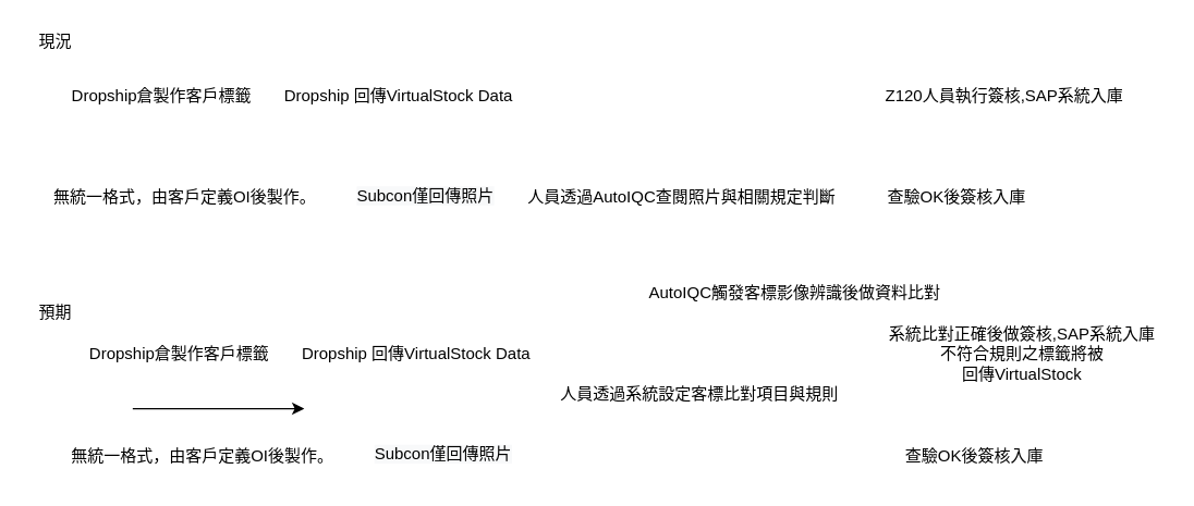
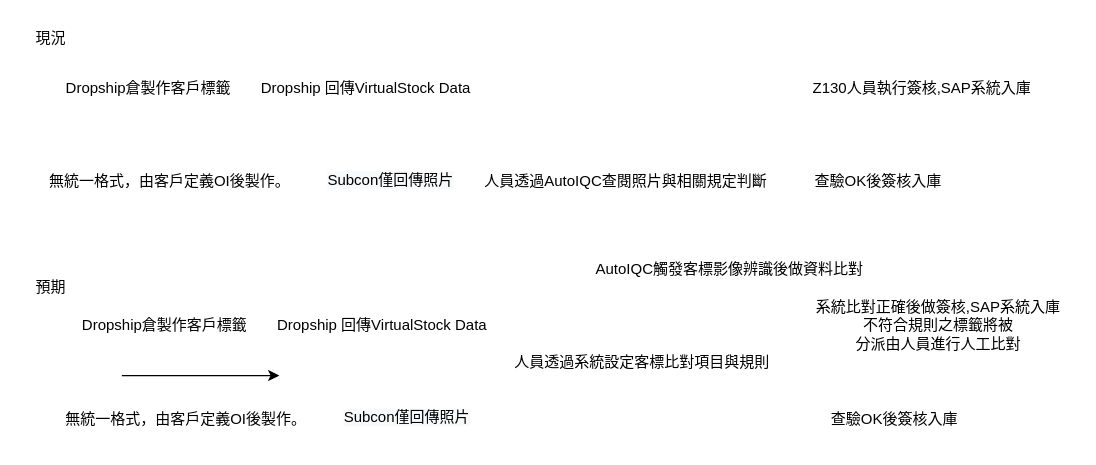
  <mxCell id="0" />
  <mxCell id="1" parent="0" />
  <mxCell id="2" value="Dropship倉製作客戶標籤" style="text;html=1;align=center;verticalAlign=middle;resizable=0;points=[];autosize=1;" vertex="1" parent="1"><mxGeometry x="43" y="60" width="150" height="20" as="geometry" /></mxCell>
  <mxCell id="3" value="無統一格式，由客戶定義OI後製作。" style="text;html=1;align=center;verticalAlign=middle;resizable=0;points=[];autosize=1;" vertex="1" parent="1"><mxGeometry x="30" y="135" width="210" height="20" as="geometry" /></mxCell>
  <mxCell id="4" value="現況&lt;br&gt;" style="text;html=1;align=center;verticalAlign=middle;resizable=0;points=[];autosize=1;" vertex="1" parent="1"><mxGeometry x="20" y="20" width="40" height="20" as="geometry" /></mxCell>
  <mxCell id="5" value="&lt;span style=&quot;color: rgb(0, 0, 0); font-family: helvetica; font-size: 12px; font-style: normal; font-weight: 400; letter-spacing: normal; text-align: center; text-indent: 0px; text-transform: none; word-spacing: 0px; background-color: rgb(248, 249, 250); display: inline; float: none;&quot;&gt;Subcon僅回傳照片&lt;/span&gt;" style="text;whiteSpace=wrap;html=1;" vertex="1" parent="1"><mxGeometry x="260" y="130" width="130" height="30" as="geometry" /></mxCell>
  <mxCell id="6" value="預期" style="text;html=1;align=center;verticalAlign=middle;resizable=0;points=[];autosize=1;" vertex="1" parent="1"><mxGeometry x="20" y="220" width="40" height="20" as="geometry" /></mxCell>
  <mxCell id="7" value="人員透過AutoIQC查閱照片與相關規定判斷" style="text;html=1;align=center;verticalAlign=middle;resizable=0;points=[];autosize=1;" vertex="1" parent="1"><mxGeometry x="380" y="135" width="240" height="20" as="geometry" /></mxCell>
  <mxCell id="8" value="查驗OK後簽核入庫" style="text;html=1;align=center;verticalAlign=middle;resizable=0;points=[];autosize=1;" vertex="1" parent="1"><mxGeometry x="642" y="135" width="120" height="20" as="geometry" /></mxCell>
  <mxCell id="9" value="Dropship 回傳VirtualStock Data" style="text;html=1;align=center;verticalAlign=middle;resizable=0;points=[];autosize=1;" vertex="1" parent="1"><mxGeometry x="202" y="60" width="180" height="20" as="geometry" /></mxCell>
- <mxCell id="10" value="Z120人員執行簽核,SAP系統入庫" style="text;html=1;align=center;verticalAlign=middle;resizable=0;points=[];autosize=1;" vertex="1" parent="1"><mxGeometry x="642" y="60" width="190" height="20" as="geometry" /></mxCell>
+ <mxCell id="10" value="Z130人員執行簽核,SAP系統入庫" style="text;html=1;align=center;verticalAlign=middle;resizable=0;points=[];autosize=1;" vertex="1" parent="1"><mxGeometry x="642" y="60" width="190" height="20" as="geometry" /></mxCell>
  <mxCell id="11" value="Dropship倉製作客戶標籤" style="text;html=1;align=center;verticalAlign=middle;resizable=0;points=[];autosize=1;" vertex="1" parent="1"><mxGeometry x="56" y="250" width="150" height="20" as="geometry" /></mxCell>
  <mxCell id="12" value="無統一格式，由客戶定義OI後製作。" style="text;html=1;align=center;verticalAlign=middle;resizable=0;points=[];autosize=1;" vertex="1" parent="1"><mxGeometry x="43" y="325" width="210" height="20" as="geometry" /></mxCell>
  <mxCell id="13" value="" style="endArrow=classic;html=1;" edge="1" parent="1"><mxGeometry width="50" height="50" relative="1" as="geometry"><mxPoint x="97" y="300" as="sourcePoint" /><mxPoint x="223" y="300" as="targetPoint" /></mxGeometry></mxCell>
  <mxCell id="14" value="&lt;span style=&quot;color: rgb(0, 0, 0); font-family: helvetica; font-size: 12px; font-style: normal; font-weight: 400; letter-spacing: normal; text-align: center; text-indent: 0px; text-transform: none; word-spacing: 0px; background-color: rgb(248, 249, 250); display: inline; float: none;&quot;&gt;Subcon僅回傳照片&lt;/span&gt;" style="text;whiteSpace=wrap;html=1;" vertex="1" parent="1"><mxGeometry x="273" y="320" width="130" height="30" as="geometry" /></mxCell>
  <mxCell id="15" value="人員透過系統設定客標比對項目與規則" style="text;html=1;align=center;verticalAlign=middle;resizable=0;points=[];autosize=1;" vertex="1" parent="1"><mxGeometry x="403" y="280" width="220" height="20" as="geometry" /></mxCell>
  <mxCell id="16" value="查驗OK後簽核入庫" style="text;html=1;align=center;verticalAlign=middle;resizable=0;points=[];autosize=1;" vertex="1" parent="1"><mxGeometry x="655" y="325" width="120" height="20" as="geometry" /></mxCell>
  <mxCell id="17" value="Dropship 回傳VirtualStock Data" style="text;html=1;align=center;verticalAlign=middle;resizable=0;points=[];autosize=1;" vertex="1" parent="1"><mxGeometry x="215" y="250" width="180" height="20" as="geometry" /></mxCell>
  <mxCell id="18" value="AutoIQC觸發客標影像辨識後做資料比對" style="text;html=1;align=center;verticalAlign=middle;resizable=0;points=[];autosize=1;" vertex="1" parent="1"><mxGeometry x="468" y="205" width="230" height="20" as="geometry" /></mxCell>
- <mxCell id="19" value="系統比對正確後做簽核,SAP系統入庫&lt;br&gt;不符合規則之標籤將被&lt;br&gt;回傳VirtualStock" style="text;html=1;align=center;verticalAlign=middle;resizable=0;points=[];autosize=1;" vertex="1" parent="1"><mxGeometry x="645" y="235" width="210" height="50" as="geometry" /></mxCell>
+ <mxCell id="19" value="系統比對正確後做簽核,SAP系統入庫&lt;br&gt;不符合規則之標籤將被&lt;br&gt;分派由人員進行人工比對" style="text;html=1;align=center;verticalAlign=middle;resizable=0;points=[];autosize=1;" vertex="1" parent="1"><mxGeometry x="645" y="235" width="210" height="50" as="geometry" /></mxCell>
